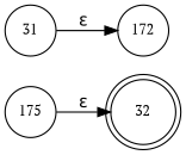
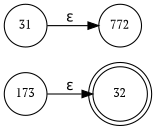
  digraph {
    fontname="PT Serif"
    rankdir=LR
    node [fixedsize=true fontname="PT Serif" fontsize=11 shape=circle peripheries=1]
    edge [fontname="PT Serif"]
    n1 [label=32 shape=doublecircle width=.6 peripheries=""]
-   n2 [label=172 width=.55]
-   n3 [label=175 width=.55]
+   n2 [label=772 width=.55]
+   n3 [label=173 width=.55]
    n4 [label=31 width=.55]
    n3 -> n1 [label="&epsilon;"]
    n4 -> n2 [label="&epsilon;"]
  }
